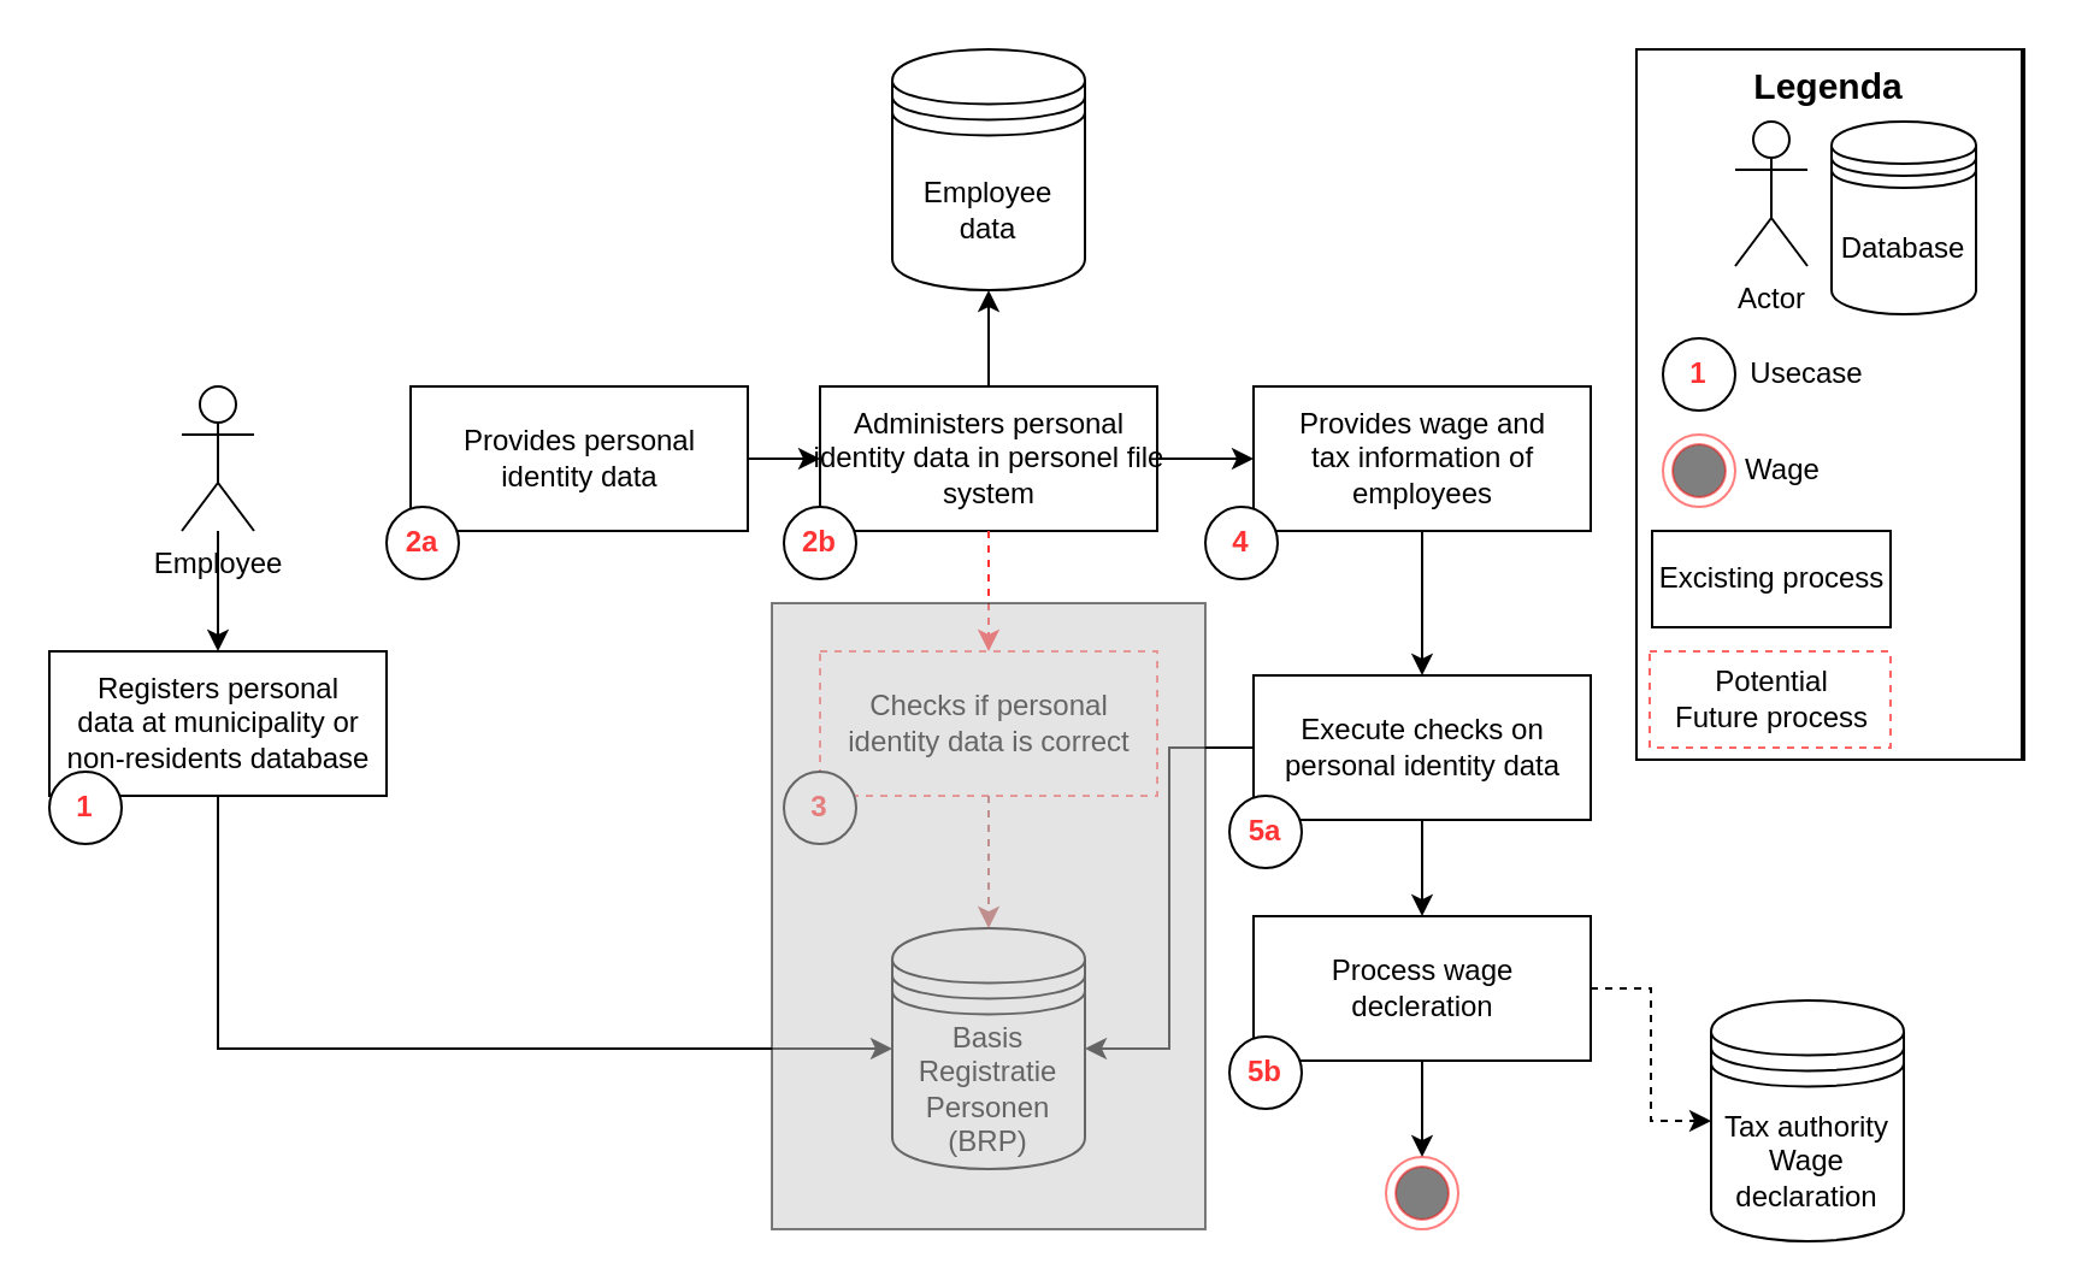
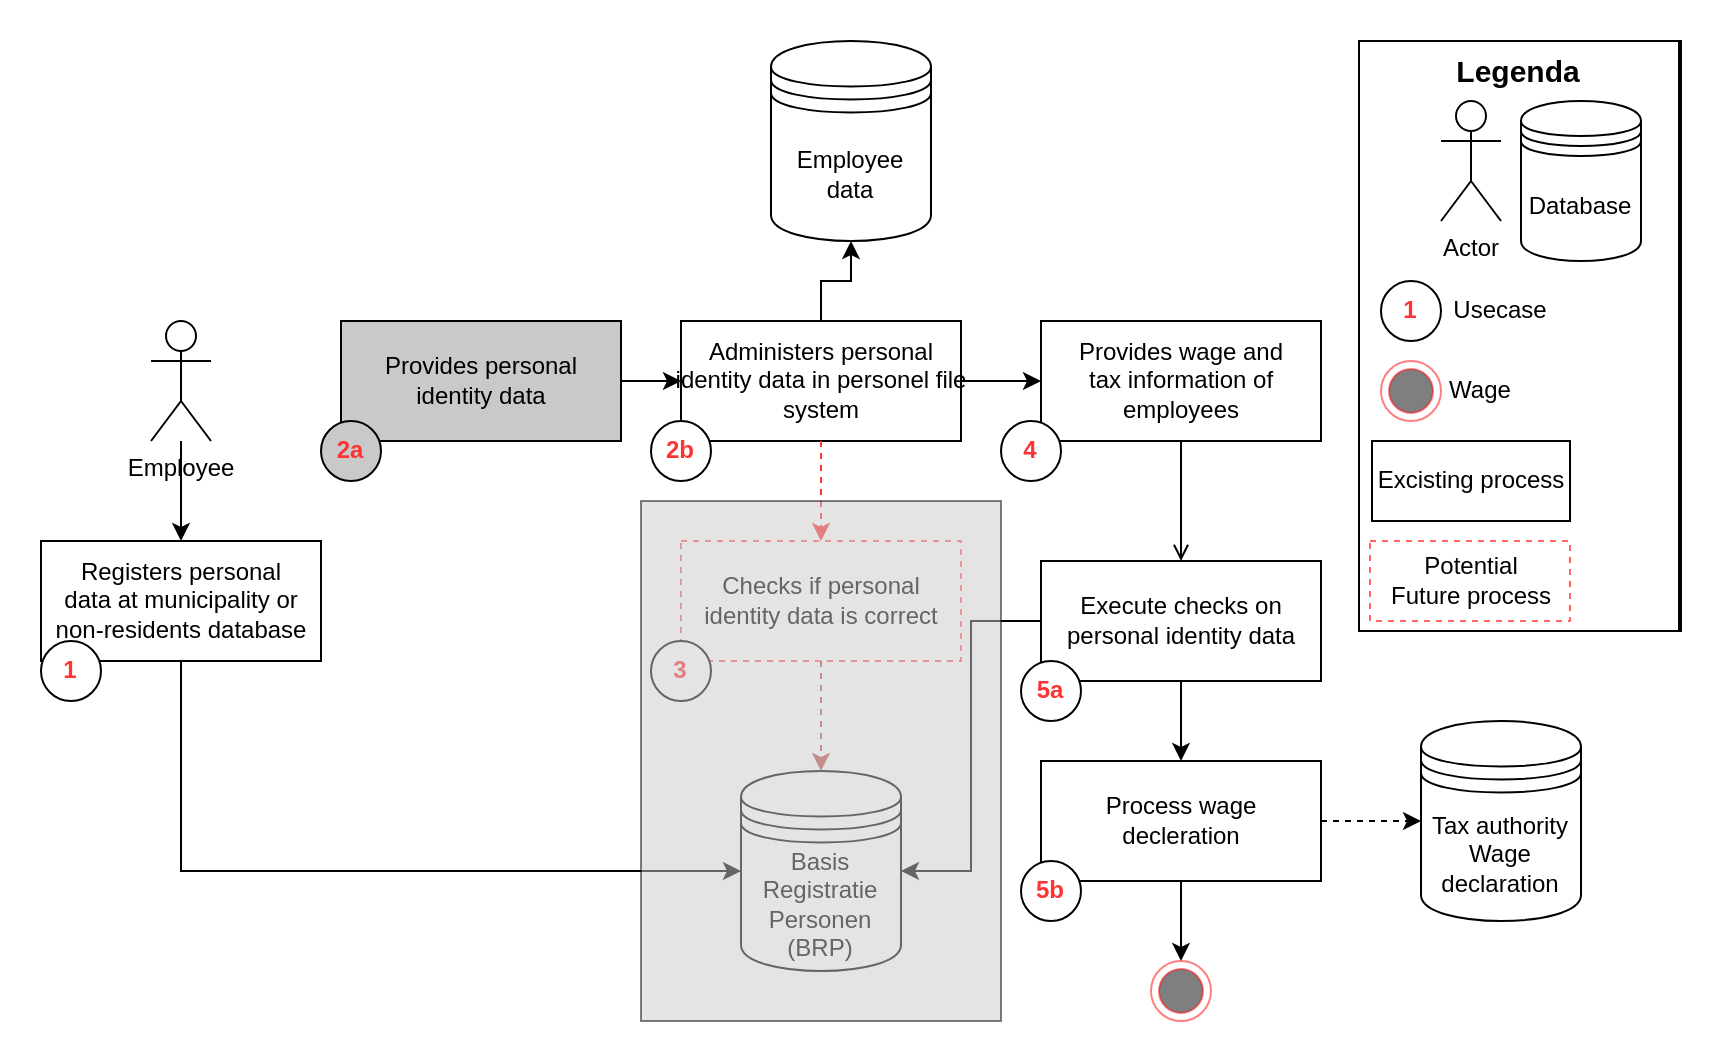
  <mxCell id="0" />
  <mxCell id="1" parent="0" />
  <mxCell id="2" value="" style="edgeStyle=orthogonalEdgeStyle;rounded=0;orthogonalLoop=1;jettySize=auto;html=1;" parent="1" source="6" target="3" edge="1"><mxGeometry relative="1" as="geometry"><mxPoint x="90" y="380" as="sourcePoint" /></mxGeometry></mxCell>
  <mxCell id="3" value="Registers personal&lt;br&gt;data at municipality or &lt;br&gt;non-residents database" style="html=1;dashed=0;whitespace=wrap;" parent="1" vertex="1"><mxGeometry y="270" width="140" height="60" as="geometry" x="20" /></mxCell>
  <mxCell id="4" value="" style="edgeStyle=orthogonalEdgeStyle;rounded=0;orthogonalLoop=1;jettySize=auto;html=1;startArrow=none;startFill=0;endArrow=classic;endFill=1;strokeColor=#000000;entryX=1;entryY=0.5;entryDx=0;entryDy=0;" edge="1" parent="1" source="5" target="7"><mxGeometry relative="1" as="geometry" /></mxCell>
  <mxCell id="5" value="Execute checks on &lt;br&gt;personal identity data" style="html=1;dashed=0;whitespace=wrap;" parent="1" vertex="1"><mxGeometry x="520" y="280" width="140" height="60" as="geometry" /></mxCell>
  <mxCell id="6" value="Employee" style="shape=umlActor;html=1;verticalLabelPosition=bottom;verticalAlign=top;align=center;" parent="1" vertex="1"><mxGeometry x="75" y="160" width="30" height="60" as="geometry" /></mxCell>
  <mxCell id="7" value="Basis Registratie&lt;br&gt;Personen (BRP)" style="shape=datastore;whiteSpace=wrap;html=1;" parent="1" vertex="1"><mxGeometry x="370" y="385" width="80" height="100" as="geometry" /></mxCell>
  <mxCell id="8" value="Checks if personal &lt;br&gt;identity data is correct" style="html=1;dashed=1;whitespace=wrap;strokeColor=#FF6666;" parent="1" vertex="1"><mxGeometry x="340" y="270" width="140" height="60" as="geometry" /></mxCell>
  <mxCell id="9" value="" style="edgeStyle=orthogonalEdgeStyle;rounded=0;orthogonalLoop=1;jettySize=auto;html=1;" edge="1" parent="1" source="10" target="25"><mxGeometry relative="1" as="geometry" /></mxCell>
- <mxCell id="10" value="Provides personal &lt;br&gt;identity data" style="html=1;dashed=0;whitespace=wrap;" parent="1" vertex="1"><mxGeometry x="170" y="160" width="140" height="60" as="geometry" /></mxCell>
+ <mxCell id="10" value="Provides personal &lt;br&gt;identity data" style="html=1;dashed=0;whitespace=wrap;fillColor=#c9c9c9;" parent="1" vertex="1"><mxGeometry x="170" y="160" width="140" height="60" as="geometry" /></mxCell>
  <mxCell id="11" value="Provides wage and &lt;br&gt;tax information of &lt;br&gt;employees" style="html=1;dashed=0;whitespace=wrap;" parent="1" vertex="1"><mxGeometry x="520" y="160" width="140" height="60" as="geometry" /></mxCell>
  <mxCell id="12" value="" style="endArrow=classic;html=1;exitX=0.5;exitY=1;exitDx=0;exitDy=0;entryX=0.5;entryY=0;entryDx=0;entryDy=0;dashed=1;fillColor=#f8cecc;strokeColor=#b85450;" parent="1" source="8" target="7" edge="1"><mxGeometry width="50" height="50" relative="1" as="geometry"><mxPoint x="505" y="580" as="sourcePoint" /><mxPoint x="555" y="530" as="targetPoint" /></mxGeometry></mxCell>
  <mxCell id="13" value="" style="group" parent="1" vertex="1" connectable="0"><mxGeometry x="680" y="20" width="160" height="295" as="geometry" /></mxCell>
  <mxCell id="14" value="&lt;b&gt;&lt;font style=&quot;font-size: 15px&quot;&gt;Legenda&lt;/font&gt;&lt;/b&gt;" style="rounded=0;whiteSpace=wrap;html=1;verticalAlign=top;" parent="13" vertex="1"><mxGeometry width="160" height="295" as="geometry" /></mxCell>
  <mxCell id="15" value="Actor" style="shape=umlActor;html=1;verticalLabelPosition=bottom;verticalAlign=top;align=center;" parent="13" vertex="1"><mxGeometry x="25" y="60" width="30" height="60" as="geometry" /></mxCell>
  <mxCell id="16" value="Database" style="shape=datastore;whiteSpace=wrap;html=1;" parent="13" vertex="1"><mxGeometry x="80" y="60" width="60" height="80" as="geometry" /></mxCell>
  <mxCell id="17" value="Excisting process" style="html=1;dashed=0;whitespace=wrap;" parent="13" vertex="1"><mxGeometry x="27" y="160" width="100" height="50" as="geometry" /></mxCell>
  <mxCell id="18" value="Desired process" style="html=1;dashed=1;whitespace=wrap;strokeColor=#FF6666;" parent="13" vertex="1"><mxGeometry x="25" y="220" width="100" height="55" as="geometry" /></mxCell>
  <mxCell id="19" value="&lt;font color=&quot;#ff3333&quot;&gt;&lt;b&gt;1&lt;/b&gt;&lt;/font&gt;" style="ellipse;whiteSpace=wrap;html=1;" parent="1" vertex="1"><mxGeometry y="320" width="30" height="30" as="geometry" x="20" /></mxCell>
- <mxCell id="20" value="&lt;font color=&quot;#ff3333&quot;&gt;&lt;b&gt;2a&lt;/b&gt;&lt;/font&gt;" style="ellipse;whiteSpace=wrap;html=1;" parent="1" vertex="1"><mxGeometry x="160" y="210" width="30" height="30" as="geometry" /></mxCell>
+ <mxCell id="20" value="&lt;font color=&quot;#ff3333&quot;&gt;&lt;b&gt;2a&lt;/b&gt;&lt;/font&gt;" style="ellipse;whiteSpace=wrap;html=1;fillColor=#c9c9c9;" parent="1" vertex="1"><mxGeometry x="160" y="210" width="30" height="30" as="geometry" /></mxCell>
  <mxCell id="21" value="&lt;font color=&quot;#ff3333&quot;&gt;&lt;b&gt;3&lt;/b&gt;&lt;/font&gt;" style="ellipse;whiteSpace=wrap;html=1;" parent="1" vertex="1"><mxGeometry x="325" y="320" width="30" height="30" as="geometry" /></mxCell>
  <mxCell id="22" value="&lt;font color=&quot;#ff3333&quot;&gt;&lt;b&gt;4&lt;/b&gt;&lt;/font&gt;" style="ellipse;whiteSpace=wrap;html=1;" parent="1" vertex="1"><mxGeometry x="500" y="210" width="30" height="30" as="geometry" /></mxCell>
  <mxCell id="23" value="" style="edgeStyle=orthogonalEdgeStyle;rounded=0;orthogonalLoop=1;jettySize=auto;html=1;" edge="1" parent="1" source="25" target="39"><mxGeometry relative="1" as="geometry" /></mxCell>
  <mxCell id="24" value="" style="edgeStyle=orthogonalEdgeStyle;rounded=0;orthogonalLoop=1;jettySize=auto;html=1;entryX=0;entryY=0.5;entryDx=0;entryDy=0;" edge="1" parent="1" source="25" target="11"><mxGeometry relative="1" as="geometry" /></mxCell>
  <mxCell id="25" value="Administers personal &lt;br&gt;identity data in personel file&lt;br&gt;system" style="html=1;dashed=0;whitespace=wrap;" vertex="1" parent="1"><mxGeometry x="340" y="160" width="140" height="60" as="geometry" /></mxCell>
  <mxCell id="26" value="" style="group" vertex="1" connectable="0" parent="1"><mxGeometry x="679" y="20" width="160" height="295" as="geometry" /></mxCell>
  <mxCell id="27" value="&lt;b&gt;&lt;font style=&quot;font-size: 15px&quot;&gt;Legenda&lt;/font&gt;&lt;/b&gt;" style="rounded=0;whiteSpace=wrap;html=1;verticalAlign=top;" vertex="1" parent="26"><mxGeometry width="160" height="295" as="geometry" /></mxCell>
  <mxCell id="28" value="Actor" style="shape=umlActor;html=1;verticalLabelPosition=bottom;verticalAlign=top;align=center;" vertex="1" parent="26"><mxGeometry x="41" y="30" width="30" height="60" as="geometry" /></mxCell>
  <mxCell id="29" value="Database" style="shape=datastore;whiteSpace=wrap;html=1;" vertex="1" parent="26"><mxGeometry x="81" y="30" width="60" height="80" as="geometry" /></mxCell>
  <mxCell id="30" value="Excisting process" style="html=1;dashed=0;whitespace=wrap;" vertex="1" parent="26"><mxGeometry x="6.5" y="200" width="99" height="40" as="geometry" /></mxCell>
  <mxCell id="31" value="Potential &lt;br&gt;Future process" style="html=1;dashed=1;whitespace=wrap;strokeColor=#FF6666;" vertex="1" parent="26"><mxGeometry x="5.5" y="250" width="100" height="40" as="geometry" /></mxCell>
  <mxCell id="32" value="&lt;font color=&quot;#ff3333&quot;&gt;&lt;b&gt;1&lt;/b&gt;&lt;/font&gt;" style="ellipse;whiteSpace=wrap;html=1;" vertex="1" parent="26"><mxGeometry x="11" y="120" width="30" height="30" as="geometry" /></mxCell>
  <mxCell id="33" value="Usecase" style="text;html=1;strokeColor=none;fillColor=none;align=center;verticalAlign=middle;whiteSpace=wrap;rounded=0;opacity=50;" vertex="1" parent="26"><mxGeometry x="51" y="125" width="40" height="20" as="geometry" /></mxCell>
  <mxCell id="34" value="" style="ellipse;html=1;shape=endState;fillColor=#000000;strokeColor=#ff0000;opacity=50;" vertex="1" parent="26"><mxGeometry x="11" y="160" width="30" height="30" as="geometry" /></mxCell>
  <mxCell id="35" value="Wage" style="text;html=1;strokeColor=none;fillColor=none;align=center;verticalAlign=middle;whiteSpace=wrap;rounded=0;opacity=50;" vertex="1" parent="26"><mxGeometry x="41" y="165" width="40" height="20" as="geometry" /></mxCell>
  <mxCell id="36" value="&lt;font color=&quot;#ff3333&quot;&gt;&lt;b&gt;5a&lt;/b&gt;&lt;/font&gt;" style="ellipse;whiteSpace=wrap;html=1;" vertex="1" parent="1"><mxGeometry x="510" y="330" width="30" height="30" as="geometry" /></mxCell>
- <mxCell id="37" value="" style="edgeStyle=orthogonalEdgeStyle;rounded=0;orthogonalLoop=1;jettySize=auto;html=1;startArrow=none;startFill=0;endArrow=classic;endFill=1;strokeColor=#000000;exitX=0.5;exitY=1;exitDx=0;exitDy=0;" edge="1" parent="1" source="11" target="5"><mxGeometry relative="1" as="geometry" /></mxCell>
- <mxCell id="38" value="Tax authority Wage declaration" style="shape=datastore;whiteSpace=wrap;html=1;" vertex="1" parent="1"><mxGeometry x="710" y="415" width="80" height="100" as="geometry" /></mxCell>
- <mxCell id="39" value="Employee data" style="shape=datastore;whiteSpace=wrap;html=1;" vertex="1" parent="1"><mxGeometry x="370" y="20" width="80" height="100" as="geometry" /></mxCell>
+ <mxCell id="37" value="" style="edgeStyle=orthogonalEdgeStyle;rounded=0;orthogonalLoop=1;jettySize=auto;html=1;startArrow=none;startFill=0;endArrow=open;endFill=1;strokeColor=#000000;exitX=0.5;exitY=1;exitDx=0;exitDy=0;" edge="1" parent="1" source="11" target="5"><mxGeometry relative="1" as="geometry" /></mxCell>
+ <mxCell id="38" value="Tax authority Wage declaration" style="shape=datastore;whiteSpace=wrap;html=1;" vertex="1" parent="1"><mxGeometry x="710" y="360" width="80" height="100" as="geometry" /></mxCell>
+ <mxCell id="39" value="Employee data" style="shape=datastore;whiteSpace=wrap;html=1;" vertex="1" parent="1"><mxGeometry x="385" y="20" width="80" height="100" as="geometry" /></mxCell>
  <mxCell id="40" value="" style="edgeStyle=orthogonalEdgeStyle;rounded=0;orthogonalLoop=1;jettySize=auto;html=1;dashed=1;strokeColor=#FF3333;exitX=0.5;exitY=1;exitDx=0;exitDy=0;" edge="1" parent="1" source="25" target="8"><mxGeometry relative="1" as="geometry"><mxPoint x="410" y="330" as="sourcePoint" /></mxGeometry></mxCell>
  <mxCell id="41" value="&lt;font color=&quot;#ff3333&quot;&gt;&lt;b&gt;2b&lt;/b&gt;&lt;/font&gt;" style="ellipse;whiteSpace=wrap;html=1;" vertex="1" parent="1"><mxGeometry x="325" y="210" width="30" height="30" as="geometry" /></mxCell>
  <mxCell id="42" value="" style="edgeStyle=orthogonalEdgeStyle;rounded=0;orthogonalLoop=1;jettySize=auto;html=1;entryX=0;entryY=0.5;entryDx=0;entryDy=0;exitX=0.5;exitY=1;exitDx=0;exitDy=0;" edge="1" parent="1" source="3" target="7"><mxGeometry relative="1" as="geometry"><mxPoint x="100" y="230" as="sourcePoint" /><mxPoint x="100" y="400" as="targetPoint" /></mxGeometry></mxCell>
  <mxCell id="43" value="" style="edgeStyle=orthogonalEdgeStyle;rounded=0;orthogonalLoop=1;jettySize=auto;html=1;entryX=0.5;entryY=0;entryDx=0;entryDy=0;exitX=0.5;exitY=1;exitDx=0;exitDy=0;" edge="1" parent="1" source="5" target="46"><mxGeometry relative="1" as="geometry"><mxPoint x="100" y="470" as="sourcePoint" /><mxPoint x="380" y="610" as="targetPoint" /></mxGeometry></mxCell>
  <mxCell id="44" value="" style="edgeStyle=orthogonalEdgeStyle;rounded=0;orthogonalLoop=1;jettySize=auto;html=1;startArrow=none;startFill=0;endArrow=classic;endFill=1;strokeColor=#000000;dashed=1;" edge="1" parent="1" source="46" target="38"><mxGeometry relative="1" as="geometry"><mxPoint x="710" y="420.059" as="targetPoint" /></mxGeometry></mxCell>
  <mxCell id="45" value="" style="edgeStyle=orthogonalEdgeStyle;rounded=0;orthogonalLoop=1;jettySize=auto;html=1;startArrow=none;startFill=0;endArrow=classic;endFill=1;strokeColor=#000000;" edge="1" parent="1" source="46" target="49"><mxGeometry relative="1" as="geometry" /></mxCell>
  <mxCell id="46" value="Process wage &lt;br&gt;decleration" style="html=1;dashed=0;whitespace=wrap;" vertex="1" parent="1"><mxGeometry x="520" y="380" width="140" height="60" as="geometry" /></mxCell>
  <mxCell id="47" value="&lt;font color=&quot;#ff3333&quot;&gt;&lt;b&gt;5b&lt;/b&gt;&lt;/font&gt;" style="ellipse;whiteSpace=wrap;html=1;" vertex="1" parent="1"><mxGeometry x="510" y="430" width="30" height="30" as="geometry" /></mxCell>
  <mxCell id="48" value="" style="rounded=0;whiteSpace=wrap;html=1;fillColor=#C9C9C9;opacity=50;" vertex="1" parent="1"><mxGeometry x="320" y="250" width="180" height="260" as="geometry" /></mxCell>
  <mxCell id="49" value="" style="ellipse;html=1;shape=endState;fillColor=#000000;strokeColor=#ff0000;opacity=50;" vertex="1" parent="1"><mxGeometry x="575" y="480" width="30" height="30" as="geometry" /></mxCell>
